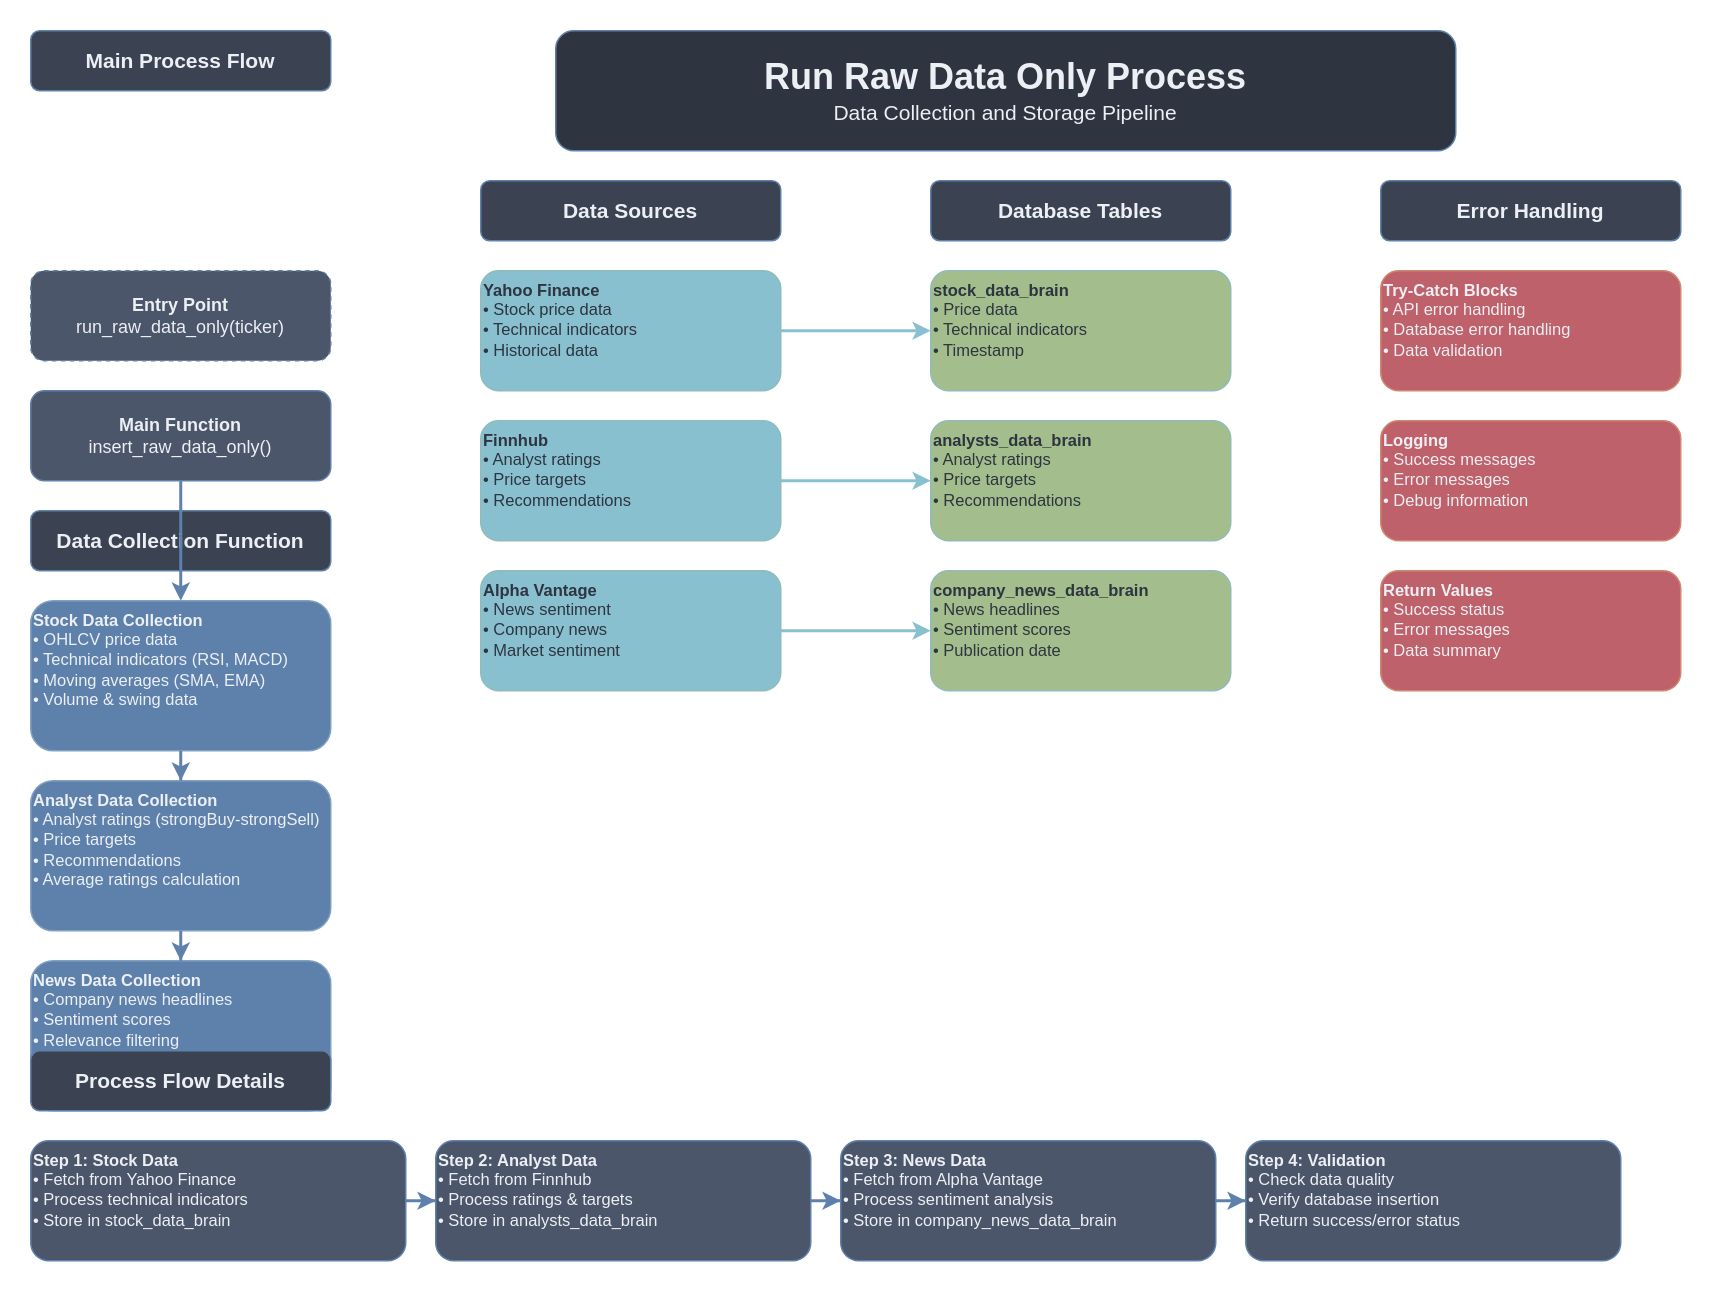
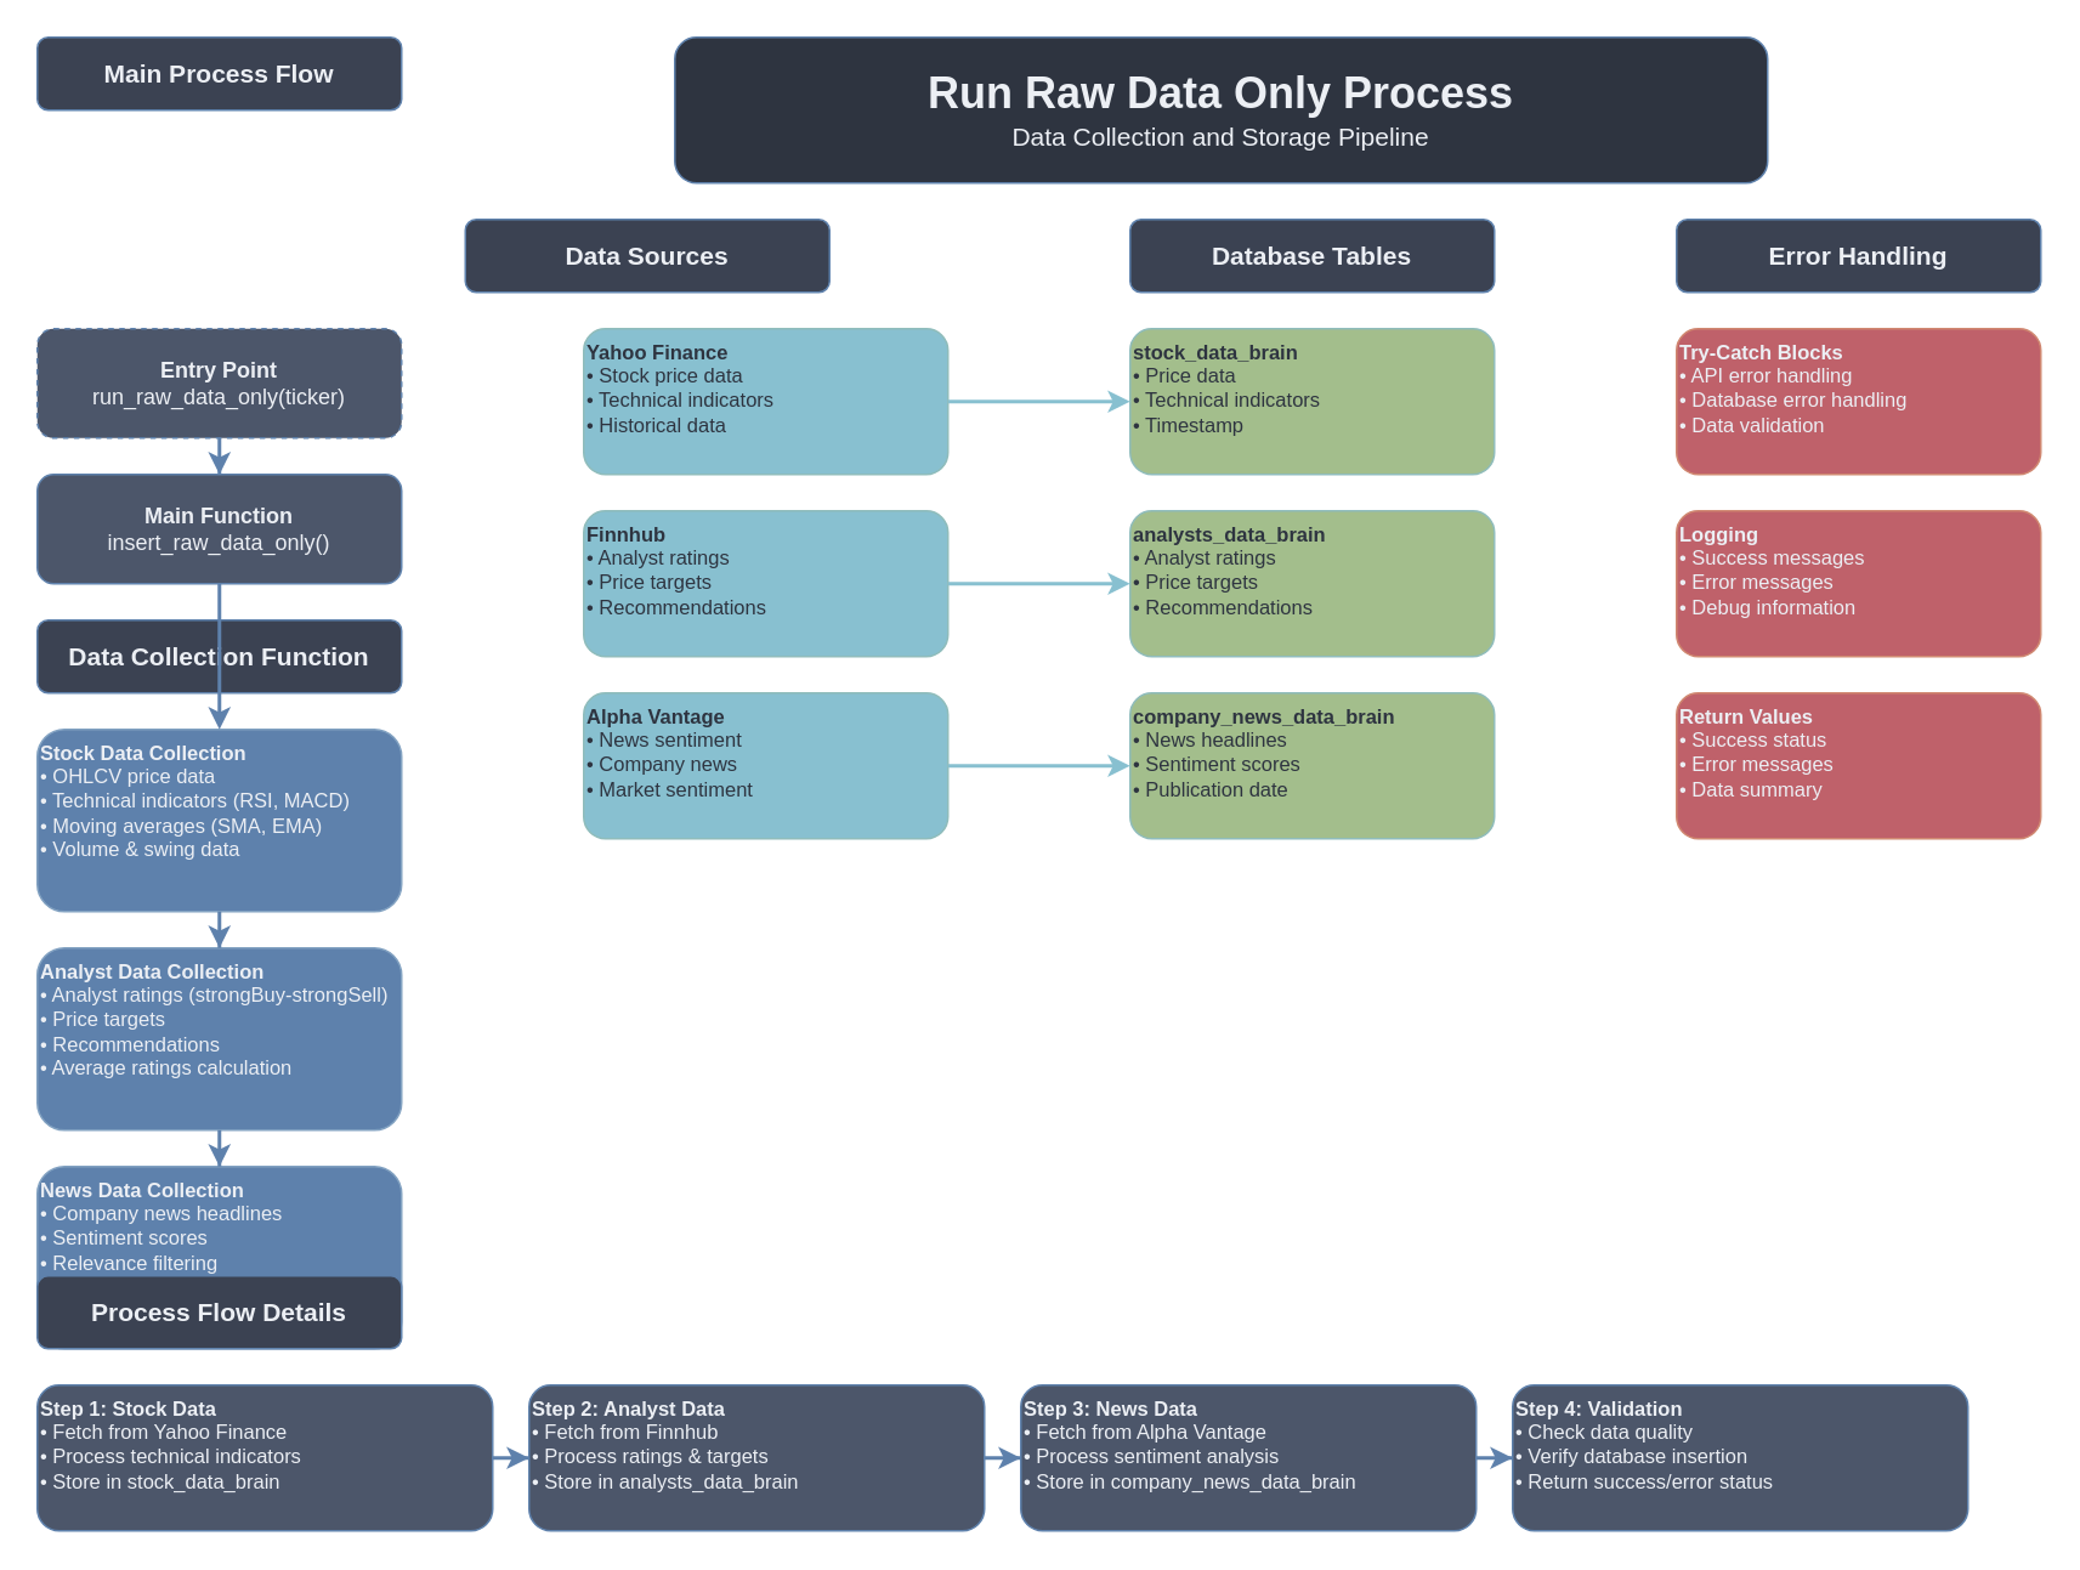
  <mxCell id="0" />
  <mxCell id="1" parent="0" />
  <mxCell id="2" value="&lt;font style=&quot;font-size: 24px;&quot;&gt;&lt;b&gt;Run Raw Data Only Process&lt;/b&gt;&lt;/font&gt;&lt;br&gt;&lt;font style=&quot;font-size: 14px;&quot;&gt;Data Collection and Storage Pipeline&lt;/font&gt;" style="rounded=1;whiteSpace=wrap;html=1;fillColor=#2E3440;strokeColor=#5E81AC;fontColor=#ECEFF4;fontSize=16;align=center;verticalAlign=middle;" parent="1" vertex="1"><mxGeometry x="370" y="20" width="600" height="80" as="geometry" /></mxCell>
  <mxCell id="3" value="&lt;b&gt;Main Process Flow&lt;/b&gt;" style="rounded=1;whiteSpace=wrap;html=1;fillColor=#3B4252;strokeColor=#5E81AC;fontColor=#ECEFF4;fontSize=14;align=center;verticalAlign=middle;" parent="1" vertex="1"><mxGeometry x="20" y="20" width="200" height="40" as="geometry" /></mxCell>
  <mxCell id="4" value="&lt;b&gt;Entry Point&lt;/b&gt;&lt;br&gt;run_raw_data_only(ticker)" style="rounded=1;whiteSpace=wrap;html=1;fillColor=#4C566A;strokeColor=#5E81AC;fontColor=#ECEFF4;fontSize=12;align=center;verticalAlign=middle;dashed=1;" parent="1" vertex="1"><mxGeometry x="20" y="180" width="200" height="60" as="geometry" /></mxCell>
  <mxCell id="5" value="&lt;b&gt;Main Function&lt;/b&gt;&lt;br&gt;insert_raw_data_only()" style="rounded=1;whiteSpace=wrap;html=1;fillColor=#4C566A;strokeColor=#5E81AC;fontColor=#ECEFF4;fontSize=12;align=center;verticalAlign=middle;" parent="1" vertex="1"><mxGeometry x="20" y="260" width="200" height="60" as="geometry" /></mxCell>
  <mxCell id="6" value="&lt;b&gt;Data Collection Function&lt;/b&gt;" style="rounded=1;whiteSpace=wrap;html=1;fillColor=#3B4252;strokeColor=#5E81AC;fontColor=#ECEFF4;fontSize=14;align=center;verticalAlign=middle;" parent="1" vertex="1"><mxGeometry x="20" y="340" width="200" height="40" as="geometry" /></mxCell>
  <mxCell id="7" value="&lt;b&gt;Stock Data Collection&lt;/b&gt;&lt;br&gt;• OHLCV price data&lt;br&gt;• Technical indicators (RSI, MACD)&lt;br&gt;• Moving averages (SMA, EMA)&lt;br&gt;• Volume &amp; swing data" style="rounded=1;whiteSpace=wrap;html=1;fillColor=#5E81AC;strokeColor=#81A1C1;fontColor=#ECEFF4;fontSize=11;align=left;verticalAlign=top;" parent="1" vertex="1"><mxGeometry x="20" y="400" width="200" height="100" as="geometry" /></mxCell>
  <mxCell id="8" value="&lt;b&gt;Analyst Data Collection&lt;/b&gt;&lt;br&gt;• Analyst ratings (strongBuy-strongSell)&lt;br&gt;• Price targets&lt;br&gt;• Recommendations&lt;br&gt;• Average ratings calculation" style="rounded=1;whiteSpace=wrap;html=1;fillColor=#5E81AC;strokeColor=#81A1C1;fontColor=#ECEFF4;fontSize=11;align=left;verticalAlign=top;" parent="1" vertex="1"><mxGeometry x="20" y="520" width="200" height="100" as="geometry" /></mxCell>
  <mxCell id="9" value="&lt;b&gt;News Data Collection&lt;/b&gt;&lt;br&gt;• Company news headlines&lt;br&gt;• Sentiment scores&lt;br&gt;• Relevance filtering&lt;br&gt;• Source &amp; URL tracking" style="rounded=1;whiteSpace=wrap;html=1;fillColor=#5E81AC;strokeColor=#81A1C1;fontColor=#ECEFF4;fontSize=11;align=left;verticalAlign=top;" parent="1" vertex="1"><mxGeometry x="20" y="640" width="200" height="100" as="geometry" /></mxCell>
- <mxCell id="10" value="&lt;b&gt;Data Sources&lt;/b&gt;" style="rounded=1;whiteSpace=wrap;html=1;fillColor=#3B4252;strokeColor=#5E81AC;fontColor=#ECEFF4;fontSize=14;align=center;verticalAlign=middle;" parent="1" vertex="1"><mxGeometry x="320" y="120" width="200" height="40" as="geometry" /></mxCell>
+ <mxCell id="10" value="&lt;b&gt;Data Sources&lt;/b&gt;" style="rounded=1;whiteSpace=wrap;html=1;fillColor=#3B4252;strokeColor=#5E81AC;fontColor=#ECEFF4;fontSize=14;align=center;verticalAlign=middle;" parent="1" vertex="1"><mxGeometry x="255" y="120" width="200" height="40" as="geometry" /></mxCell>
  <mxCell id="11" value="&lt;b&gt;Yahoo Finance&lt;/b&gt;&lt;br&gt;• Stock price data&lt;br&gt;• Technical indicators&lt;br&gt;• Historical data" style="rounded=1;whiteSpace=wrap;html=1;fillColor=#88C0D0;strokeColor=#8FBCBB;fontColor=#2E3440;fontSize=11;align=left;verticalAlign=top;" parent="1" vertex="1"><mxGeometry x="320" y="180" width="200" height="80" as="geometry" /></mxCell>
  <mxCell id="12" value="&lt;b&gt;Finnhub&lt;/b&gt;&lt;br&gt;• Analyst ratings&lt;br&gt;• Price targets&lt;br&gt;• Recommendations" style="rounded=1;whiteSpace=wrap;html=1;fillColor=#88C0D0;strokeColor=#8FBCBB;fontColor=#2E3440;fontSize=11;align=left;verticalAlign=top;" parent="1" vertex="1"><mxGeometry x="320" y="280" width="200" height="80" as="geometry" /></mxCell>
  <mxCell id="13" value="&lt;b&gt;Alpha Vantage&lt;/b&gt;&lt;br&gt;• News sentiment&lt;br&gt;• Company news&lt;br&gt;• Market sentiment" style="rounded=1;whiteSpace=wrap;html=1;fillColor=#88C0D0;strokeColor=#8FBCBB;fontColor=#2E3440;fontSize=11;align=left;verticalAlign=top;" parent="1" vertex="1"><mxGeometry x="320" y="380" width="200" height="80" as="geometry" /></mxCell>
  <mxCell id="14" value="&lt;b&gt;Database Tables&lt;/b&gt;" style="rounded=1;whiteSpace=wrap;html=1;fillColor=#3B4252;strokeColor=#5E81AC;fontColor=#ECEFF4;fontSize=14;align=center;verticalAlign=middle;" parent="1" vertex="1"><mxGeometry x="620" y="120" width="200" height="40" as="geometry" /></mxCell>
  <mxCell id="15" value="&lt;b&gt;stock_data_brain&lt;/b&gt;&lt;br&gt;• Price data&lt;br&gt;• Technical indicators&lt;br&gt;• Timestamp" style="rounded=1;whiteSpace=wrap;html=1;fillColor=#A3BE8C;strokeColor=#8FBCBB;fontColor=#2E3440;fontSize=11;align=left;verticalAlign=top;" parent="1" vertex="1"><mxGeometry x="620" y="180" width="200" height="80" as="geometry" /></mxCell>
  <mxCell id="16" value="&lt;b&gt;analysts_data_brain&lt;/b&gt;&lt;br&gt;• Analyst ratings&lt;br&gt;• Price targets&lt;br&gt;• Recommendations" style="rounded=1;whiteSpace=wrap;html=1;fillColor=#A3BE8C;strokeColor=#8FBCBB;fontColor=#2E3440;fontSize=11;align=left;verticalAlign=top;" parent="1" vertex="1"><mxGeometry x="620" y="280" width="200" height="80" as="geometry" /></mxCell>
  <mxCell id="17" value="&lt;b&gt;company_news_data_brain&lt;/b&gt;&lt;br&gt;• News headlines&lt;br&gt;• Sentiment scores&lt;br&gt;• Publication date" style="rounded=1;whiteSpace=wrap;html=1;fillColor=#A3BE8C;strokeColor=#8FBCBB;fontColor=#2E3440;fontSize=11;align=left;verticalAlign=top;" parent="1" vertex="1"><mxGeometry x="620" y="380" width="200" height="80" as="geometry" /></mxCell>
  <mxCell id="18" value="&lt;b&gt;Error Handling&lt;/b&gt;" style="rounded=1;whiteSpace=wrap;html=1;fillColor=#3B4252;strokeColor=#5E81AC;fontColor=#ECEFF4;fontSize=14;align=center;verticalAlign=middle;" parent="1" vertex="1"><mxGeometry x="920" y="120" width="200" height="40" as="geometry" /></mxCell>
  <mxCell id="19" value="&lt;b&gt;Try-Catch Blocks&lt;/b&gt;&lt;br&gt;• API error handling&lt;br&gt;• Database error handling&lt;br&gt;• Data validation" style="rounded=1;whiteSpace=wrap;html=1;fillColor=#BF616A;strokeColor=#D08770;fontColor=#ECEFF4;fontSize=11;align=left;verticalAlign=top;" parent="1" vertex="1"><mxGeometry x="920" y="180" width="200" height="80" as="geometry" /></mxCell>
  <mxCell id="20" value="&lt;b&gt;Logging&lt;/b&gt;&lt;br&gt;• Success messages&lt;br&gt;• Error messages&lt;br&gt;• Debug information" style="rounded=1;whiteSpace=wrap;html=1;fillColor=#BF616A;strokeColor=#D08770;fontColor=#ECEFF4;fontSize=11;align=left;verticalAlign=top;" parent="1" vertex="1"><mxGeometry x="920" y="280" width="200" height="80" as="geometry" /></mxCell>
  <mxCell id="21" value="&lt;b&gt;Return Values&lt;/b&gt;&lt;br&gt;• Success status&lt;br&gt;• Error messages&lt;br&gt;• Data summary" style="rounded=1;whiteSpace=wrap;html=1;fillColor=#BF616A;strokeColor=#D08770;fontColor=#ECEFF4;fontSize=11;align=left;verticalAlign=top;" parent="1" vertex="1"><mxGeometry x="920" y="380" width="200" height="80" as="geometry" /></mxCell>
  <mxCell id="22" value="&lt;b&gt;Process Flow Details&lt;/b&gt;" style="rounded=1;whiteSpace=wrap;html=1;fillColor=#3B4252;strokeColor=#5E81AC;fontColor=#ECEFF4;fontSize=14;align=center;verticalAlign=middle;" parent="1" vertex="1"><mxGeometry x="20" y="700" width="200" height="40" as="geometry" /></mxCell>
  <mxCell id="23" value="&lt;b&gt;Step 1: Stock Data&lt;/b&gt;&lt;br&gt;• Fetch from Yahoo Finance&lt;br&gt;• Process technical indicators&lt;br&gt;• Store in stock_data_brain" style="rounded=1;whiteSpace=wrap;html=1;fillColor=#4C566A;strokeColor=#5E81AC;fontColor=#ECEFF4;fontSize=11;align=left;verticalAlign=top;" parent="1" vertex="1"><mxGeometry x="20" y="760" width="250" height="80" as="geometry" /></mxCell>
  <mxCell id="24" value="&lt;b&gt;Step 2: Analyst Data&lt;/b&gt;&lt;br&gt;• Fetch from Finnhub&lt;br&gt;• Process ratings &amp; targets&lt;br&gt;• Store in analysts_data_brain" style="rounded=1;whiteSpace=wrap;html=1;fillColor=#4C566A;strokeColor=#5E81AC;fontColor=#ECEFF4;fontSize=11;align=left;verticalAlign=top;" parent="1" vertex="1"><mxGeometry x="290" y="760" width="250" height="80" as="geometry" /></mxCell>
  <mxCell id="25" value="&lt;b&gt;Step 3: News Data&lt;/b&gt;&lt;br&gt;• Fetch from Alpha Vantage&lt;br&gt;• Process sentiment analysis&lt;br&gt;• Store in company_news_data_brain" style="rounded=1;whiteSpace=wrap;html=1;fillColor=#4C566A;strokeColor=#5E81AC;fontColor=#ECEFF4;fontSize=11;align=left;verticalAlign=top;" parent="1" vertex="1"><mxGeometry x="560" y="760" width="250" height="80" as="geometry" /></mxCell>
  <mxCell id="26" value="&lt;b&gt;Step 4: Validation&lt;/b&gt;&lt;br&gt;• Check data quality&lt;br&gt;• Verify database insertion&lt;br&gt;• Return success/error status" style="rounded=1;whiteSpace=wrap;html=1;fillColor=#4C566A;strokeColor=#5E81AC;fontColor=#ECEFF4;fontSize=11;align=left;verticalAlign=top;" parent="1" vertex="1"><mxGeometry x="830" y="760" width="250" height="80" as="geometry" /></mxCell>
+ <mxCell id="27" style="edgeStyle=orthogonalEdgeStyle;rounded=0;orthogonalLoop=1;jettySize=auto;html=1;strokeColor=#5E81AC;strokeWidth=2;" parent="1" source="4" target="5" edge="1"><mxGeometry relative="1" as="geometry" /></mxCell>
  <mxCell id="28" style="edgeStyle=orthogonalEdgeStyle;rounded=0;orthogonalLoop=1;jettySize=auto;html=1;strokeColor=#5E81AC;strokeWidth=2;" parent="1" source="5" target="7" edge="1"><mxGeometry relative="1" as="geometry" /></mxCell>
  <mxCell id="29" style="edgeStyle=orthogonalEdgeStyle;rounded=0;orthogonalLoop=1;jettySize=auto;html=1;strokeColor=#5E81AC;strokeWidth=2;" parent="1" source="7" target="8" edge="1"><mxGeometry relative="1" as="geometry" /></mxCell>
  <mxCell id="30" style="edgeStyle=orthogonalEdgeStyle;rounded=0;orthogonalLoop=1;jettySize=auto;html=1;strokeColor=#5E81AC;strokeWidth=2;" parent="1" source="8" target="9" edge="1"><mxGeometry relative="1" as="geometry" /></mxCell>
  <mxCell id="31" style="edgeStyle=orthogonalEdgeStyle;rounded=0;orthogonalLoop=1;jettySize=auto;html=1;strokeColor=#88C0D0;strokeWidth=2;" parent="1" source="11" target="15" edge="1"><mxGeometry relative="1" as="geometry" /></mxCell>
  <mxCell id="32" style="edgeStyle=orthogonalEdgeStyle;rounded=0;orthogonalLoop=1;jettySize=auto;html=1;strokeColor=#88C0D0;strokeWidth=2;" parent="1" source="12" target="16" edge="1"><mxGeometry relative="1" as="geometry" /></mxCell>
  <mxCell id="33" style="edgeStyle=orthogonalEdgeStyle;rounded=0;orthogonalLoop=1;jettySize=auto;html=1;strokeColor=#88C0D0;strokeWidth=2;" parent="1" source="13" target="17" edge="1"><mxGeometry relative="1" as="geometry" /></mxCell>
  <mxCell id="34" style="edgeStyle=orthogonalEdgeStyle;rounded=0;orthogonalLoop=1;jettySize=auto;html=1;strokeColor=#5E81AC;strokeWidth=2;" parent="1" source="23" target="24" edge="1"><mxGeometry relative="1" as="geometry" /></mxCell>
  <mxCell id="35" style="edgeStyle=orthogonalEdgeStyle;rounded=0;orthogonalLoop=1;jettySize=auto;html=1;strokeColor=#5E81AC;strokeWidth=2;" parent="1" source="24" target="25" edge="1"><mxGeometry relative="1" as="geometry" /></mxCell>
  <mxCell id="36" style="edgeStyle=orthogonalEdgeStyle;rounded=0;orthogonalLoop=1;jettySize=auto;html=1;strokeColor=#5E81AC;strokeWidth=2;" parent="1" source="25" target="26" edge="1"><mxGeometry relative="1" as="geometry" /></mxCell>
